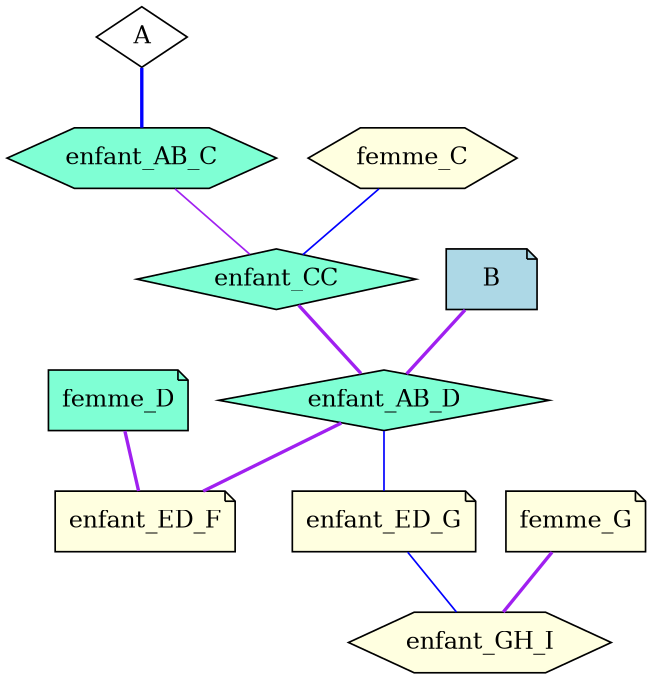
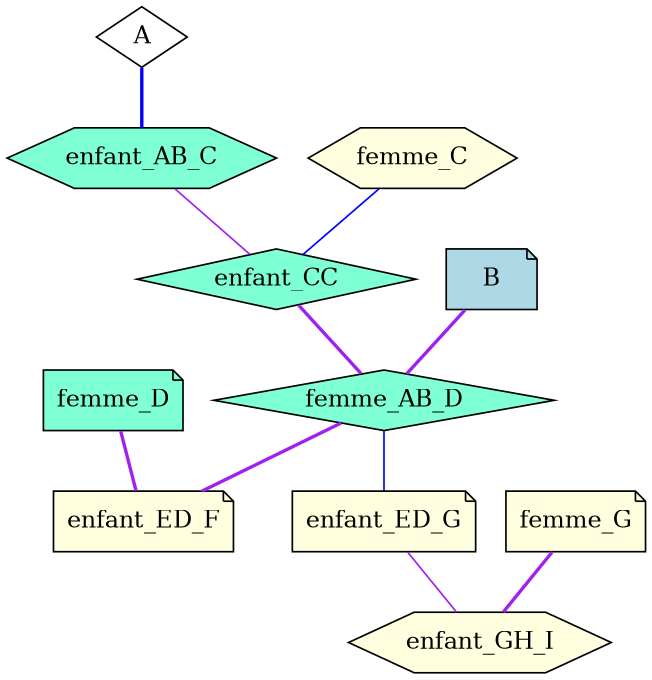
  graph {
    node [fillcolor=lightyellow shape=note style=filled]
    edge [color=purple style=bold]
    A [fillcolor=white shape=diamond]
    enfant_AB_C [fillcolor=aquamarine shape=hexagon]
    enfant_CC [fillcolor=aquamarine shape=diamond]
-   enfant_AB_D [fillcolor=aquamarine shape=diamond]
+   enfant_AB_D [fillcolor=aquamarine shape=diamond label=femme_AB_D]
    enfant_ED_F
    enfant_ED_G
    enfant_GH_I [shape=hexagon]
    B [fillcolor=lightblue]
    femme_C [shape=hexagon]
    femme_D [fillcolor=aquamarine]
    femme_G
    A -- enfant_AB_C [color=blue]
    enfant_AB_C -- enfant_CC [style=solid]
    enfant_CC -- enfant_AB_D
    enfant_AB_D -- enfant_ED_F
    enfant_AB_D -- enfant_ED_G [color=blue style=solid]
-   enfant_ED_G -- enfant_GH_I [color=blue style=solid]
+   enfant_ED_G -- enfant_GH_I [style=solid]
    B -- enfant_AB_D
    femme_C -- enfant_CC [color=blue style=solid]
    femme_D -- enfant_ED_F
    femme_G -- enfant_GH_I
  }
